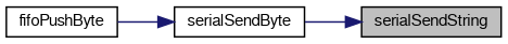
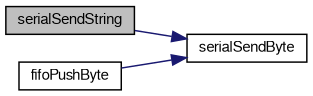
  digraph {
    rankdir=LR
    node [color=black fillcolor=white fontname=FreeSans fontsize=10 shape=record style=filled]
    edge [color=midnightblue fontname=FreeSans fontsize=10 labelfontname=FreeSans labelfontsize=10 style=solid]
    n1 [fillcolor=grey75 fontcolor=black height=0.2 label=serialSendString width=0.4]
    n2 [height=0.2 label=serialSendByte width=0.4]
    n3 [height=0.2 label=fifoPushByte width=0.4]
-   n2 -> n1
+   n1 -> n2
    n3 -> n2
  }
